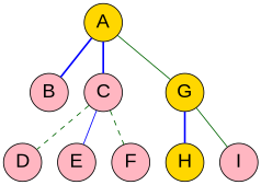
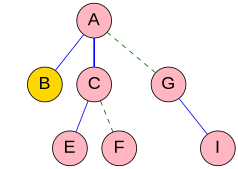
  graph {
    fontname="Liberation Sans"
    splines=line
    node [fillcolor=lightpink fixedsize=true fontname="Liberation Sans" fontsize=22 heigth=0.6 shape=circle style=filled]
    edge [color=blue fontname="Liberation Sans" style=bold]
-   n1 [fillcolor=gold label=A width=0.6]
-   n2 [label=B width=0.6]
+   n1 [label=A width=0.6]
+   n2 [fillcolor=gold label=B width=0.6]
    n3 [label=C width=0.6]
-   n4 [fillcolor=gold label=G width=0.6]
-   n5 [label=D width=0.6]
+   n4 [label=G width=0.6]
    n6 [label=E width=0.6]
    n7 [label=F width=0.6]
-   n8 [fillcolor=gold label=H width=0.6]
    n9 [label=I width=0.6]
-   n1 -- n2
+   n1 -- n2 [style=solid]
    n1 -- n3
-   n1 -- n4 [color=darkgreen style=solid]
-   n3 -- n5 [color=darkgreen style=dashed]
+   n1 -- n4 [color=darkgreen style=dashed]
    n3 -- n6 [style=solid]
    n3 -- n7 [color=darkgreen style=dashed]
-   n4 -- n8
-   n4 -- n9 [color=darkgreen style=solid]
+   n4 -- n9 [style=solid]
  }
